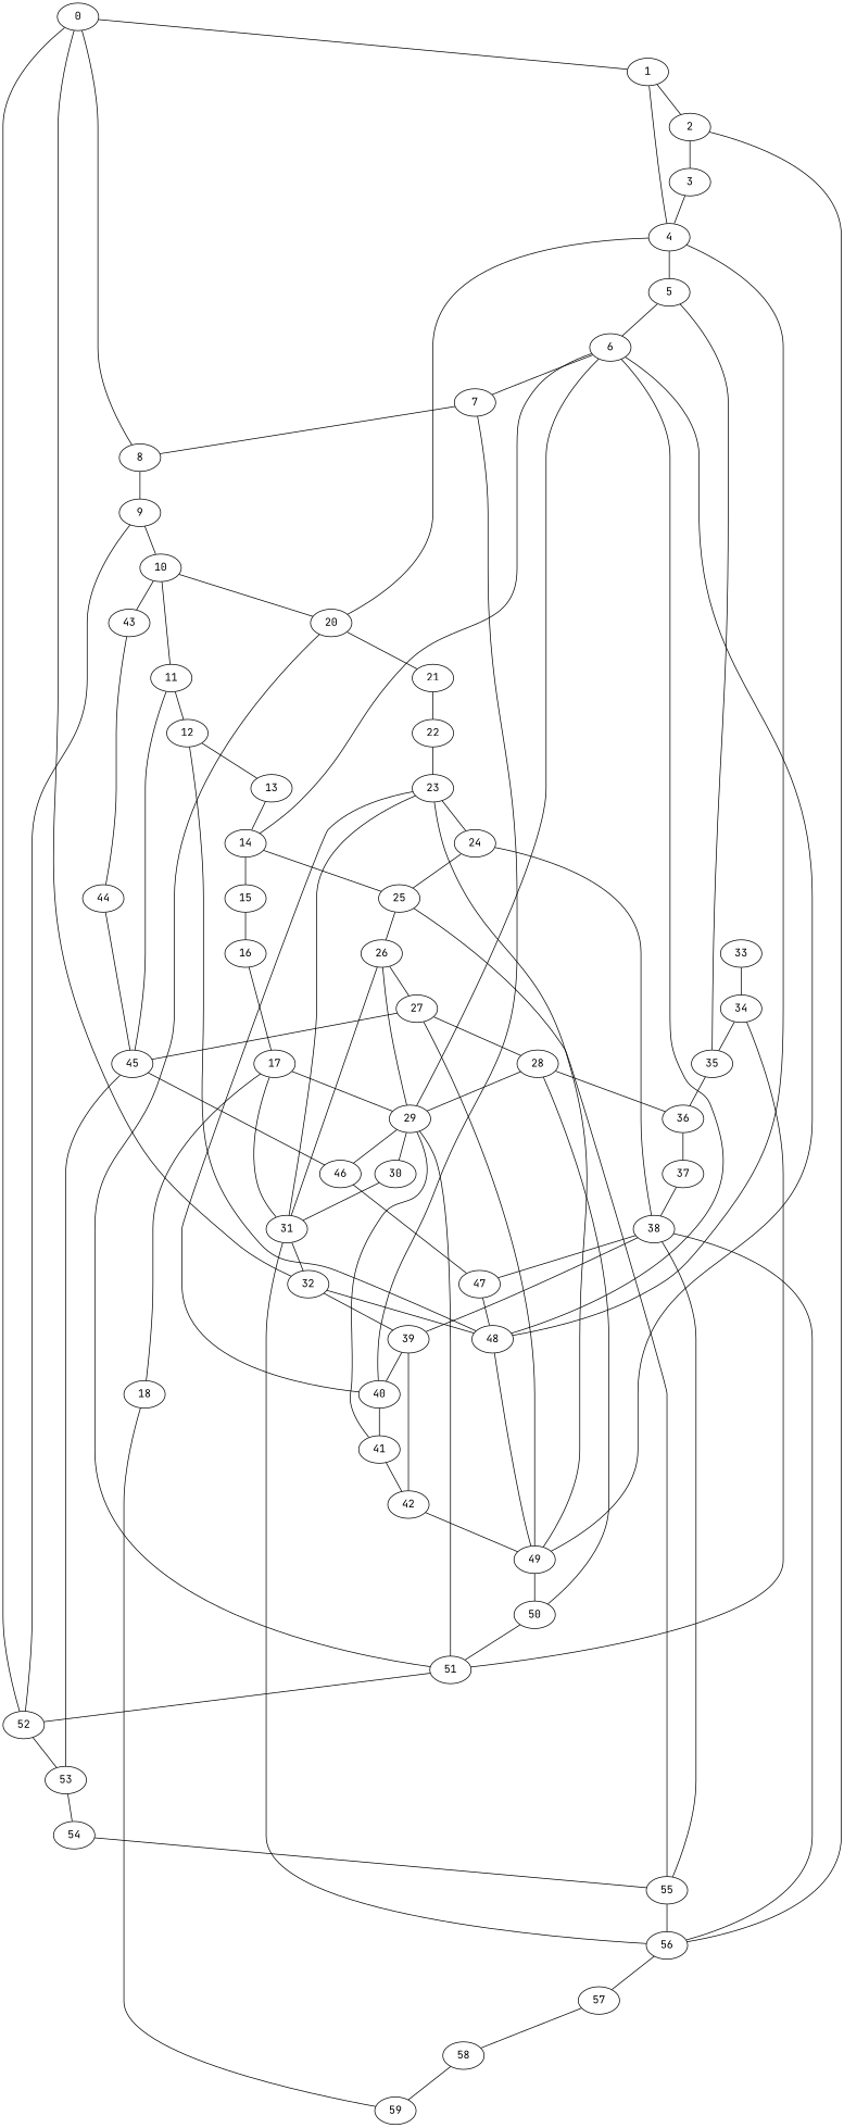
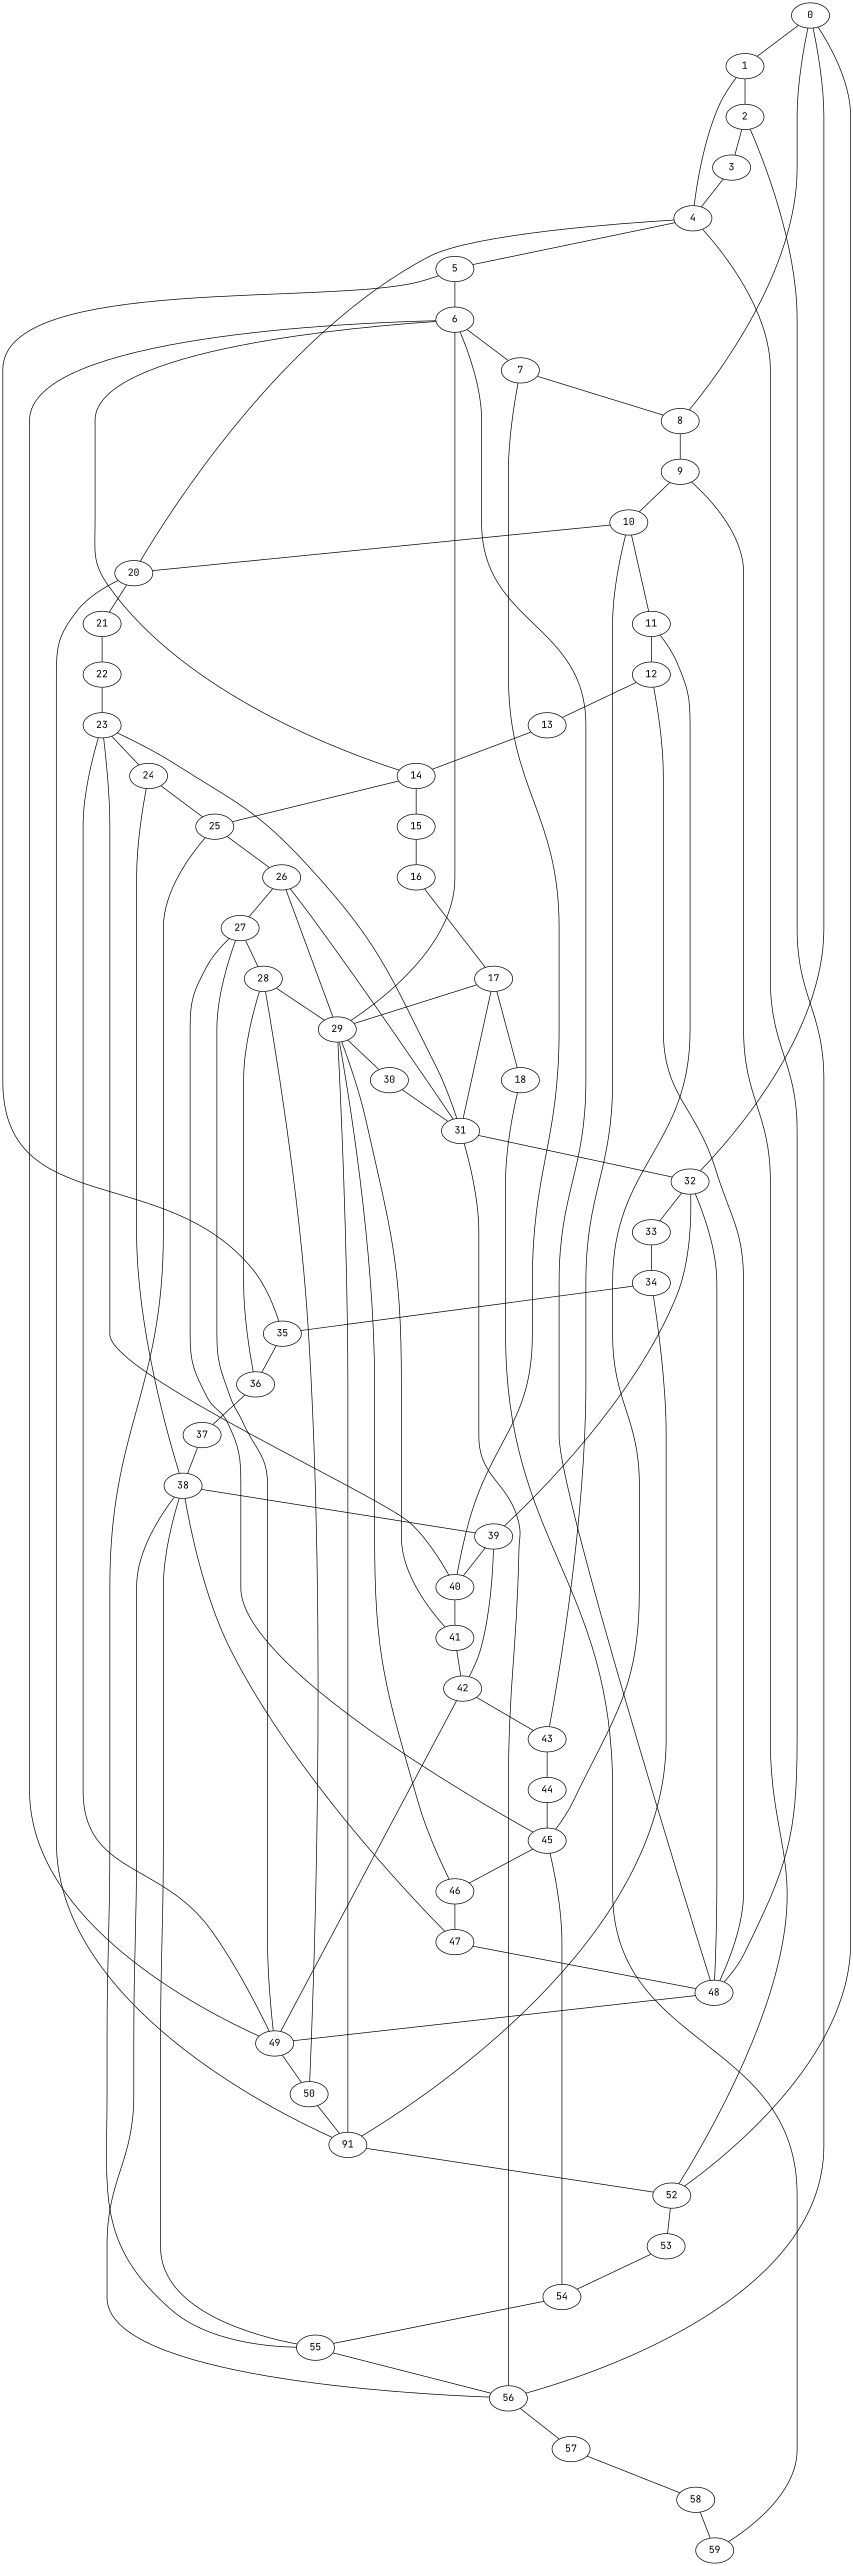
  graph {
    fontname="JetBrains Mono"
    node [fontname="JetBrains Mono"]
    edge [fontname="JetBrains Mono"]
    0
    1
    32
    8
    52
    2
    4
    48
    33
    39
    9
    53
    3
    56
    5
    20
    49
    34
    40
    42
    10
    54
    57
    6
    35
    21
-   51
+   51 [label=91]
    58
    7
    14
    29
    36
    50
    22
    15
    25
    30
    46
    41
    37
    16
    26
    55
    31
    47
    11
    43
    12
    45
    44
    13
    17
    27
    18
    59
    23
    24
    38
    28
    0 -- 1
    0 -- 32
    0 -- 8
    0 -- 52
    1 -- 2
    1 -- 4
    32 -- 48
+   32 -- 33
    32 -- 39
    8 -- 9
    52 -- 53
    2 -- 3
    2 -- 56
    4 -- 48
    4 -- 5
    4 -- 20
    48 -- 49
    33 -- 34
    39 -- 40
    39 -- 42
    9 -- 52
    9 -- 10
    53 -- 54
    3 -- 4
    56 -- 57
    5 -- 6
    5 -- 35
    20 -- 21
    20 -- 51
    49 -- 50
    34 -- 35
    34 -- 51
    40 -- 41
    42 -- 49
+   42 -- 43
    10 -- 20
    10 -- 11
    10 -- 43
    54 -- 55
    57 -- 58
    6 -- 48
    6 -- 49
    6 -- 7
    6 -- 14
    6 -- 29
    35 -- 36
    21 -- 22
    51 -- 52
    58 -- 59
    7 -- 8
    7 -- 40
    14 -- 15
    14 -- 25
    29 -- 51
    29 -- 30
    29 -- 46
    29 -- 41
    36 -- 37
    50 -- 51
    22 -- 23
    15 -- 16
    25 -- 26
    25 -- 55
    30 -- 31
    46 -- 47
    41 -- 42
    37 -- 38
    16 -- 17
    26 -- 29
    26 -- 31
    26 -- 27
    55 -- 56
    31 -- 32
    31 -- 56
    47 -- 48
    11 -- 12
    11 -- 45
    43 -- 44
    12 -- 48
    12 -- 13
-   45 -- 53
+   45 -- 54
    45 -- 46
    44 -- 45
    13 -- 14
    17 -- 29
    17 -- 31
    17 -- 18
    27 -- 49
    27 -- 45
    27 -- 28
    18 -- 59
    23 -- 49
    23 -- 40
    23 -- 31
    23 -- 24
    24 -- 25
    24 -- 38
    38 -- 39
    38 -- 56
    38 -- 55
    38 -- 47
    28 -- 29
    28 -- 36
    28 -- 50
  }
